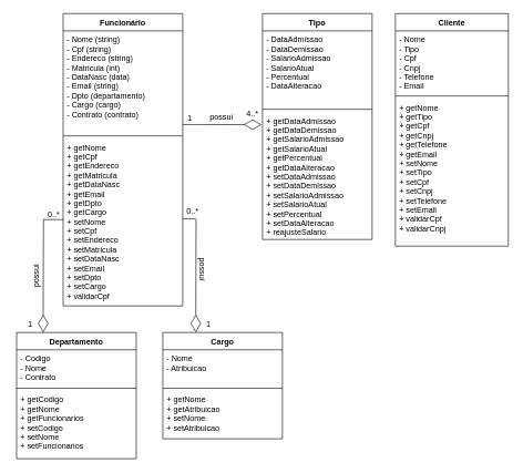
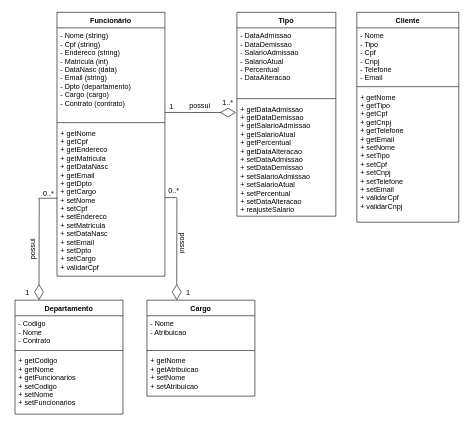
  <mxCell id="0" />
  <mxCell id="1" parent="0" />
  <mxCell id="2" value="Funcionário" style="swimlane;fontStyle=1;align=center;verticalAlign=top;childLayout=stackLayout;horizontal=1;startSize=26;horizontalStack=0;resizeParent=1;resizeParentMax=0;resizeLast=0;collapsible=1;marginBottom=0;" vertex="1" parent="1"><mxGeometry x="94" y="20" width="180" height="440" as="geometry"><mxRectangle x="140" y="40" width="110" height="30" as="alternateBounds" /></mxGeometry></mxCell>
  <mxCell id="3" value="- Nome (string)&#10;- Cpf (string)&#10;- Endereco (string)&#10;- Matricula (int)&#10;- DataNasc (data)&#10;- Email (string)&#10;- Dpto (departamento)&#10;- Cargo (cargo)&#10;- Contrato (contrato)&#10;" style="text;strokeColor=none;fillColor=none;align=left;verticalAlign=top;spacingLeft=4;spacingRight=4;overflow=hidden;rotatable=0;points=[[0,0.5],[1,0.5]];portConstraint=eastwest;" vertex="1" parent="2"><mxGeometry y="26" width="180" height="154" as="geometry" /></mxCell>
  <mxCell id="4" value="" style="line;strokeWidth=1;fillColor=none;align=left;verticalAlign=middle;spacingTop=-1;spacingLeft=3;spacingRight=3;rotatable=0;labelPosition=right;points=[];portConstraint=eastwest;strokeColor=inherit;" vertex="1" parent="2"><mxGeometry y="180" width="180" height="8" as="geometry" /></mxCell>
  <mxCell id="5" value="+ getNome&#10;+ getCpf&#10;+ getEndereco&#10;+ getMatricula&#10;+ getDataNasc&#10;+ getEmail&#10;+ getDpto&#10;+ getCargo&#10;+ setNome&#10;+ setCpf&#10;+ setEndereco&#10;+ setMatricula&#10;+ setDataNasc&#10;+ setEmail&#10;+ setDpto&#10;+ setCargo&#10;+ validarCpf" style="text;strokeColor=none;fillColor=none;align=left;verticalAlign=top;spacingLeft=4;spacingRight=4;overflow=hidden;rotatable=0;points=[[0,0.5],[1,0.5]];portConstraint=eastwest;" vertex="1" parent="2"><mxGeometry y="188" width="180" height="252" as="geometry" /></mxCell>
  <mxCell id="6" value="Cliente" style="swimlane;fontStyle=1;align=center;verticalAlign=top;childLayout=stackLayout;horizontal=1;startSize=26;horizontalStack=0;resizeParent=1;resizeParentMax=0;resizeLast=0;collapsible=1;marginBottom=0;" vertex="1" parent="1"><mxGeometry x="594" y="20" width="170" height="350" as="geometry" /></mxCell>
  <mxCell id="7" value="- Nome&#10;- Tipo&#10;- Cpf&#10;- Cnpj&#10;- Telefone&#10;- Email" style="text;strokeColor=none;fillColor=none;align=left;verticalAlign=top;spacingLeft=4;spacingRight=4;overflow=hidden;rotatable=0;points=[[0,0.5],[1,0.5]];portConstraint=eastwest;" vertex="1" parent="6"><mxGeometry y="26" width="170" height="94" as="geometry" /></mxCell>
  <mxCell id="8" value="" style="line;strokeWidth=1;fillColor=none;align=left;verticalAlign=middle;spacingTop=-1;spacingLeft=3;spacingRight=3;rotatable=0;labelPosition=right;points=[];portConstraint=eastwest;strokeColor=inherit;" vertex="1" parent="6"><mxGeometry y="120" width="170" height="8" as="geometry" /></mxCell>
  <mxCell id="9" value="+ getNome&#10;+ getTipo&#10;+ getCpf&#10;+ getCnpj&#10;+ getTelefone&#10;+ getEmail&#10;+ setNome&#10;+ setTipo&#10;+ setCpf&#10;+ setCnpj&#10;+ setTelefone&#10;+ setEmail&#10;+ validarCpf&#10;+ validarCnpj" style="text;strokeColor=none;fillColor=none;align=left;verticalAlign=top;spacingLeft=4;spacingRight=4;overflow=hidden;rotatable=0;points=[[0,0.5],[1,0.5]];portConstraint=eastwest;" vertex="1" parent="6"><mxGeometry y="128" width="170" height="222" as="geometry" /></mxCell>
  <mxCell id="10" value="Departamento" style="swimlane;fontStyle=1;align=center;verticalAlign=top;childLayout=stackLayout;horizontal=1;startSize=26;horizontalStack=0;resizeParent=1;resizeParentMax=0;resizeLast=0;collapsible=1;marginBottom=0;" vertex="1" parent="1"><mxGeometry x="24" y="500" width="180" height="190" as="geometry" /></mxCell>
  <mxCell id="11" value="- Codigo&#10;- Nome&#10;- Contrato" style="text;strokeColor=none;fillColor=none;align=left;verticalAlign=top;spacingLeft=4;spacingRight=4;overflow=hidden;rotatable=0;points=[[0,0.5],[1,0.5]];portConstraint=eastwest;" vertex="1" parent="10"><mxGeometry y="26" width="180" height="54" as="geometry" /></mxCell>
  <mxCell id="12" value="" style="line;strokeWidth=1;fillColor=none;align=left;verticalAlign=middle;spacingTop=-1;spacingLeft=3;spacingRight=3;rotatable=0;labelPosition=right;points=[];portConstraint=eastwest;strokeColor=inherit;" vertex="1" parent="10"><mxGeometry y="80" width="180" height="8" as="geometry" /></mxCell>
  <mxCell id="13" value="+ getCodigo&#10;+ getNome&#10;+ getFuncionarios&#10;+ setCodigo&#10;+ setNome&#10;+ setFuncionarios&#10;" style="text;strokeColor=none;fillColor=none;align=left;verticalAlign=top;spacingLeft=4;spacingRight=4;overflow=hidden;rotatable=0;points=[[0,0.5],[1,0.5]];portConstraint=eastwest;" vertex="1" parent="10"><mxGeometry y="88" width="180" height="102" as="geometry" /></mxCell>
  <mxCell id="14" value="Tipo" style="swimlane;fontStyle=1;align=center;verticalAlign=top;childLayout=stackLayout;horizontal=1;startSize=26;horizontalStack=0;resizeParent=1;resizeParentMax=0;resizeLast=0;collapsible=1;marginBottom=0;" vertex="1" parent="1"><mxGeometry x="394" y="20" width="165" height="340" as="geometry" /></mxCell>
  <mxCell id="15" value="- DataAdmissao&#10;- DataDemissao&#10;- SalarioAdmissao&#10;- SalarioAtual&#10;- Percentual&#10;- DataAlteracao" style="text;strokeColor=none;fillColor=none;align=left;verticalAlign=top;spacingLeft=4;spacingRight=4;overflow=hidden;rotatable=0;points=[[0,0.5],[1,0.5]];portConstraint=eastwest;" vertex="1" parent="14"><mxGeometry y="26" width="165" height="114" as="geometry" /></mxCell>
  <mxCell id="16" value="" style="line;strokeWidth=1;fillColor=none;align=left;verticalAlign=middle;spacingTop=-1;spacingLeft=3;spacingRight=3;rotatable=0;labelPosition=right;points=[];portConstraint=eastwest;strokeColor=inherit;" vertex="1" parent="14"><mxGeometry y="140" width="165" height="8" as="geometry" /></mxCell>
  <mxCell id="17" value="+ getDataAdmissao&#10;+ getDataDemissao&#10;+ getSalarioAdmissao&#10;+ getSalarioAtual&#10;+ getPercentual&#10;+ getDataAlteracao&#10;+ setDataAdmissao&#10;+ setDataDemissao&#10;+ setSalarioAdmissao&#10;+ setSalarioAtual&#10;+ setPercentual&#10;+ setDataAlteracao&#10;+ reajusteSalario" style="text;strokeColor=none;fillColor=none;align=left;verticalAlign=top;spacingLeft=4;spacingRight=4;overflow=hidden;rotatable=0;points=[[0,0.5],[1,0.5]];portConstraint=eastwest;" vertex="1" parent="14"><mxGeometry y="148" width="165" height="192" as="geometry" /></mxCell>
  <mxCell id="18" value="Cargo" style="swimlane;fontStyle=1;align=center;verticalAlign=top;childLayout=stackLayout;horizontal=1;startSize=26;horizontalStack=0;resizeParent=1;resizeParentMax=0;resizeLast=0;collapsible=1;marginBottom=0;" vertex="1" parent="1"><mxGeometry x="244" y="500" width="180" height="160" as="geometry" /></mxCell>
  <mxCell id="19" value="- Nome&#10;- Atribuicao" style="text;strokeColor=none;fillColor=none;align=left;verticalAlign=top;spacingLeft=4;spacingRight=4;overflow=hidden;rotatable=0;points=[[0,0.5],[1,0.5]];portConstraint=eastwest;" vertex="1" parent="18"><mxGeometry y="26" width="180" height="54" as="geometry" /></mxCell>
  <mxCell id="20" value="" style="line;strokeWidth=1;fillColor=none;align=left;verticalAlign=middle;spacingTop=-1;spacingLeft=3;spacingRight=3;rotatable=0;labelPosition=right;points=[];portConstraint=eastwest;strokeColor=inherit;" vertex="1" parent="18"><mxGeometry y="80" width="180" height="8" as="geometry" /></mxCell>
  <mxCell id="21" value="+ getNome&#10;+ getAtribuicao&#10;+ setNome&#10;+ setAtribuicao" style="text;strokeColor=none;fillColor=none;align=left;verticalAlign=top;spacingLeft=4;spacingRight=4;overflow=hidden;rotatable=0;points=[[0,0.5],[1,0.5]];portConstraint=eastwest;" vertex="1" parent="18"><mxGeometry y="88" width="180" height="72" as="geometry" /></mxCell>
  <mxCell id="22" value="1" style="text;html=1;strokeColor=none;fillColor=none;align=center;verticalAlign=middle;whiteSpace=wrap;rounded=0;" vertex="1" parent="1"><mxGeometry x="255" y="163" width="60" height="30" as="geometry" /></mxCell>
  <mxCell id="23" value="possui&amp;nbsp;" style="text;html=1;strokeColor=none;fillColor=none;align=center;verticalAlign=middle;whiteSpace=wrap;rounded=0;" vertex="1" parent="1"><mxGeometry x="314" y="166" width="40" height="20" as="geometry" /></mxCell>
  <mxCell id="24" value="possui" style="text;html=1;strokeColor=none;fillColor=none;align=center;verticalAlign=middle;whiteSpace=wrap;rounded=0;rotation=90;" vertex="1" parent="1"><mxGeometry x="274" y="390" width="60" height="30" as="geometry" /></mxCell>
  <mxCell id="25" value="0..*" style="text;html=1;strokeColor=none;fillColor=none;align=center;verticalAlign=middle;whiteSpace=wrap;rounded=0;" vertex="1" parent="1"><mxGeometry x="264" y="305" width="50" height="25" as="geometry" /></mxCell>
  <mxCell id="26" value="" style="endArrow=diamondThin;endFill=0;endSize=24;html=1;rounded=0;" edge="1" parent="1"><mxGeometry width="160" relative="1" as="geometry"><mxPoint x="294" y="330" as="sourcePoint" /><mxPoint x="293.58" y="500" as="targetPoint" /></mxGeometry></mxCell>
  <mxCell id="27" value="" style="line;strokeWidth=1;fillColor=none;align=left;verticalAlign=middle;spacingTop=-1;spacingLeft=3;spacingRight=3;rotatable=0;labelPosition=right;points=[];portConstraint=eastwest;strokeColor=inherit;" vertex="1" parent="1"><mxGeometry x="274" y="325" width="20" height="8" as="geometry" /></mxCell>
  <mxCell id="28" value="1" style="text;html=1;strokeColor=none;fillColor=none;align=center;verticalAlign=middle;whiteSpace=wrap;rounded=0;" vertex="1" parent="1"><mxGeometry x="288" y="475" width="50" height="25" as="geometry" /></mxCell>
  <mxCell id="29" value="" style="endArrow=diamondThin;endFill=0;endSize=24;html=1;rounded=0;" edge="1" parent="1"><mxGeometry width="160" relative="1" as="geometry"><mxPoint x="64.42" y="330" as="sourcePoint" /><mxPoint x="64" y="500" as="targetPoint" /></mxGeometry></mxCell>
  <mxCell id="30" value="" style="line;strokeWidth=1;fillColor=none;align=left;verticalAlign=middle;spacingTop=-1;spacingLeft=3;spacingRight=3;rotatable=0;labelPosition=right;points=[];portConstraint=eastwest;strokeColor=inherit;" vertex="1" parent="1"><mxGeometry x="64" y="326" width="31" height="8" as="geometry" /></mxCell>
  <mxCell id="31" value="0..*" style="text;html=1;strokeColor=none;fillColor=none;align=center;verticalAlign=middle;whiteSpace=wrap;rounded=0;" vertex="1" parent="1"><mxGeometry x="54.5" y="310" width="50" height="25" as="geometry" /></mxCell>
  <mxCell id="32" value="possui" style="text;html=1;strokeColor=none;fillColor=none;align=center;verticalAlign=middle;whiteSpace=wrap;rounded=0;rotation=-90;" vertex="1" parent="1"><mxGeometry x="24" y="400" width="60" height="30" as="geometry" /></mxCell>
  <mxCell id="33" value="1" style="text;html=1;strokeColor=none;fillColor=none;align=center;verticalAlign=middle;whiteSpace=wrap;rounded=0;" vertex="1" parent="1"><mxGeometry x="20" y="475" width="50" height="25" as="geometry" /></mxCell>
  <mxCell id="34" value="" style="endArrow=diamondThin;endFill=0;endSize=24;html=1;rounded=0;entryX=-0.008;entryY=0.1;entryDx=0;entryDy=0;entryPerimeter=0;" edge="1" parent="1" target="17"><mxGeometry width="160" relative="1" as="geometry"><mxPoint x="274" y="187" as="sourcePoint" /><mxPoint x="335.58" y="335" as="targetPoint" /></mxGeometry></mxCell>
- <mxCell id="35" value="4..*" style="text;html=1;strokeColor=none;fillColor=none;align=center;verticalAlign=middle;whiteSpace=wrap;rounded=0;" vertex="1" parent="1"><mxGeometry x="349" y="156" width="60" height="30" as="geometry" /></mxCell>
+ <mxCell id="35" value="1..*" style="text;html=1;strokeColor=none;fillColor=none;align=center;verticalAlign=middle;whiteSpace=wrap;rounded=0;" vertex="1" parent="1"><mxGeometry x="349" y="156" width="60" height="30" as="geometry" /></mxCell>
